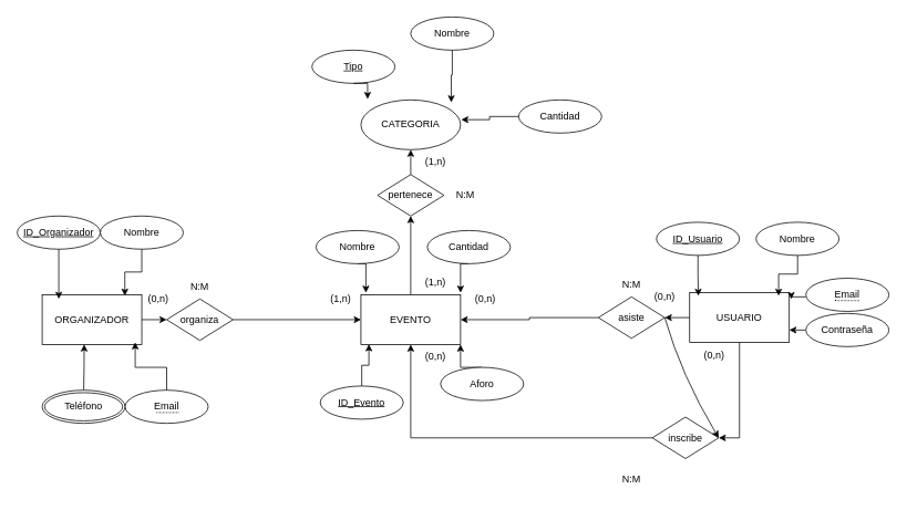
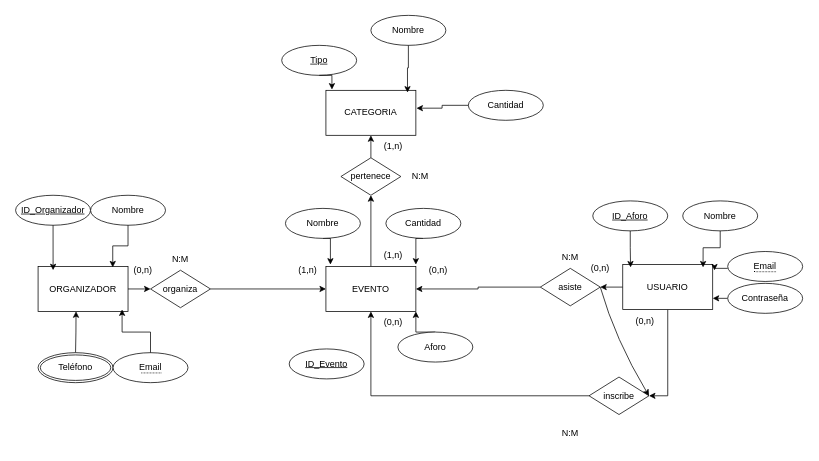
  <mxCell id="0" />
  <mxCell id="1" parent="0" />
  <mxCell id="2" style="edgeStyle=orthogonalEdgeStyle;rounded=0;orthogonalLoop=1;jettySize=auto;html=1;exitX=1;exitY=0.5;exitDx=0;exitDy=0;entryX=0;entryY=0.5;entryDx=0;entryDy=0;" parent="1" source="3" target="10" edge="1"><mxGeometry relative="1" as="geometry" /></mxCell>
  <mxCell id="3" value="ORGANIZADOR" style="rounded=0;whiteSpace=wrap;html=1;" parent="1" vertex="1"><mxGeometry x="50" y="355" width="120" height="60" as="geometry" /></mxCell>
  <mxCell id="4" style="edgeStyle=orthogonalEdgeStyle;rounded=0;orthogonalLoop=1;jettySize=auto;html=1;exitX=0;exitY=0.5;exitDx=0;exitDy=0;entryX=1;entryY=0.5;entryDx=0;entryDy=0;" parent="1" source="6" target="12" edge="1"><mxGeometry relative="1" as="geometry" /></mxCell>
  <mxCell id="5" style="edgeStyle=orthogonalEdgeStyle;rounded=0;orthogonalLoop=1;jettySize=auto;html=1;exitX=0.5;exitY=1;exitDx=0;exitDy=0;entryX=1;entryY=0.5;entryDx=0;entryDy=0;" parent="1" source="6" target="14" edge="1"><mxGeometry relative="1" as="geometry"><mxPoint x="889.957" y="482.5" as="targetPoint" /></mxGeometry></mxCell>
  <mxCell id="6" value="USUARIO" style="rounded=0;whiteSpace=wrap;html=1;" parent="1" vertex="1"><mxGeometry x="830" y="352.5" width="120" height="60" as="geometry" /></mxCell>
  <mxCell id="7" style="edgeStyle=orthogonalEdgeStyle;rounded=0;orthogonalLoop=1;jettySize=auto;html=1;exitX=0.5;exitY=0;exitDx=0;exitDy=0;entryX=0.5;entryY=1;entryDx=0;entryDy=0;" parent="1" source="8" target="27" edge="1"><mxGeometry relative="1" as="geometry" /></mxCell>
  <mxCell id="8" value="EVENTO" style="rounded=0;whiteSpace=wrap;html=1;" parent="1" vertex="1"><mxGeometry x="434" y="355" width="120" height="60" as="geometry" /></mxCell>
  <mxCell id="9" style="edgeStyle=orthogonalEdgeStyle;rounded=0;orthogonalLoop=1;jettySize=auto;html=1;exitX=1;exitY=0.5;exitDx=0;exitDy=0;entryX=0;entryY=0.5;entryDx=0;entryDy=0;" parent="1" source="10" target="8" edge="1"><mxGeometry relative="1" as="geometry" /></mxCell>
  <mxCell id="10" value="organiza" style="shape=rhombus;html=1;dashed=0;whiteSpace=wrap;perimeter=rhombusPerimeter;" parent="1" vertex="1"><mxGeometry x="200" y="360" width="80" height="50" as="geometry" /></mxCell>
  <mxCell id="11" style="edgeStyle=orthogonalEdgeStyle;rounded=0;orthogonalLoop=1;jettySize=auto;html=1;exitX=0;exitY=0.5;exitDx=0;exitDy=0;entryX=1;entryY=0.5;entryDx=0;entryDy=0;" parent="1" source="12" target="8" edge="1"><mxGeometry relative="1" as="geometry" /></mxCell>
  <mxCell id="12" value="asiste" style="shape=rhombus;html=1;dashed=0;whiteSpace=wrap;perimeter=rhombusPerimeter;" parent="1" vertex="1"><mxGeometry x="720" y="357.5" width="80" height="50" as="geometry" /></mxCell>
  <mxCell id="13" style="edgeStyle=orthogonalEdgeStyle;rounded=0;orthogonalLoop=1;jettySize=auto;html=1;exitX=0;exitY=0.5;exitDx=0;exitDy=0;entryX=0.5;entryY=1;entryDx=0;entryDy=0;" parent="1" source="14" target="8" edge="1"><mxGeometry relative="1" as="geometry" /></mxCell>
  <mxCell id="14" value="inscribe" style="shape=rhombus;html=1;dashed=0;whiteSpace=wrap;perimeter=rhombusPerimeter;" parent="1" vertex="1"><mxGeometry x="785" y="502.5" width="80" height="50" as="geometry" /></mxCell>
  <mxCell id="15" value="(0,n)" style="text;html=1;align=center;verticalAlign=middle;whiteSpace=wrap;rounded=0;" parent="1" vertex="1"><mxGeometry x="160" y="345" width="60" height="30" as="geometry" /></mxCell>
  <mxCell id="16" value="(1,n)" style="text;html=1;align=center;verticalAlign=middle;whiteSpace=wrap;rounded=0;" parent="1" vertex="1"><mxGeometry x="380" y="345" width="60" height="30" as="geometry" /></mxCell>
  <mxCell id="17" value="(0,n)" style="text;html=1;align=center;verticalAlign=middle;whiteSpace=wrap;rounded=0;" parent="1" vertex="1"><mxGeometry x="554" y="345" width="60" height="30" as="geometry" /></mxCell>
  <mxCell id="18" value="N:M" style="text;html=1;align=center;verticalAlign=middle;whiteSpace=wrap;rounded=0;" parent="1" vertex="1"><mxGeometry x="210" y="330" width="60" height="30" as="geometry" /></mxCell>
  <mxCell id="19" value="N:M" style="text;html=1;align=center;verticalAlign=middle;whiteSpace=wrap;rounded=0;" parent="1" vertex="1"><mxGeometry x="730" y="327.5" width="60" height="30" as="geometry" /></mxCell>
  <mxCell id="20" value="(0,n)" style="text;html=1;align=center;verticalAlign=middle;whiteSpace=wrap;rounded=0;" parent="1" vertex="1"><mxGeometry x="770" y="342.5" width="60" height="30" as="geometry" /></mxCell>
  <mxCell id="21" value="(0,n)" style="text;html=1;align=center;verticalAlign=middle;whiteSpace=wrap;rounded=0;" parent="1" vertex="1"><mxGeometry x="494" y="415" width="60" height="30" as="geometry" /></mxCell>
  <mxCell id="22" value="(0,n)" style="text;html=1;align=center;verticalAlign=middle;whiteSpace=wrap;rounded=0;" parent="1" vertex="1"><mxGeometry x="830" y="412.5" width="60" height="30" as="geometry" /></mxCell>
  <mxCell id="23" value="N:M" style="text;html=1;align=center;verticalAlign=middle;whiteSpace=wrap;rounded=0;" parent="1" vertex="1"><mxGeometry x="730" y="562.5" width="60" height="30" as="geometry" /></mxCell>
  <mxCell id="24" value="" style="endArrow=classic;html=1;rounded=0;entryX=1;entryY=0.5;entryDx=0;entryDy=0;exitX=1;exitY=0.5;exitDx=0;exitDy=0;curved=1;" parent="1" source="12" target="14" edge="1"><mxGeometry width="50" height="50" relative="1" as="geometry"><mxPoint x="670" y="512.5" as="sourcePoint" /><mxPoint x="720" y="462.5" as="targetPoint" /><Array as="points"><mxPoint x="820" y="452.5" /></Array></mxGeometry></mxCell>
- <mxCell id="25" value="CATEGORIA" style="ellipse;whiteSpace=wrap;html=1;" parent="1" vertex="1"><mxGeometry x="434" y="120" width="120" height="60" as="geometry" /></mxCell>
+ <mxCell id="25" value="CATEGORIA" style="rounded=0;whiteSpace=wrap;html=1;" parent="1" vertex="1"><mxGeometry x="434" y="120" width="120" height="60" as="geometry" /></mxCell>
  <mxCell id="26" style="edgeStyle=orthogonalEdgeStyle;rounded=0;orthogonalLoop=1;jettySize=auto;html=1;exitX=0.5;exitY=0;exitDx=0;exitDy=0;entryX=0.5;entryY=1;entryDx=0;entryDy=0;" parent="1" source="27" target="25" edge="1"><mxGeometry relative="1" as="geometry" /></mxCell>
  <mxCell id="27" value="pertenece" style="shape=rhombus;html=1;dashed=0;whiteSpace=wrap;perimeter=rhombusPerimeter;" parent="1" vertex="1"><mxGeometry x="454" y="210" width="80" height="50" as="geometry" /></mxCell>
  <mxCell id="28" value="N:M" style="text;html=1;align=center;verticalAlign=middle;whiteSpace=wrap;rounded=0;" parent="1" vertex="1"><mxGeometry x="530" y="220" width="60" height="30" as="geometry" /></mxCell>
  <mxCell id="29" value="(1,n)" style="text;html=1;align=center;verticalAlign=middle;whiteSpace=wrap;rounded=0;" parent="1" vertex="1"><mxGeometry x="494" y="180" width="60" height="30" as="geometry" /></mxCell>
  <mxCell id="30" value="(1,n)" style="text;html=1;align=center;verticalAlign=middle;whiteSpace=wrap;rounded=0;" parent="1" vertex="1"><mxGeometry x="494" y="325" width="60" height="30" as="geometry" /></mxCell>
- <mxCell id="31" value="ID_Usuario" style="ellipse;whiteSpace=wrap;html=1;align=center;fontStyle=4;" vertex="1" parent="1"><mxGeometry x="790" y="267.5" width="100" height="40" as="geometry" /></mxCell>
+ <mxCell id="31" value="ID_Aforo" style="ellipse;whiteSpace=wrap;html=1;align=center;fontStyle=4;" vertex="1" parent="1"><mxGeometry x="790" y="267.5" width="100" height="40" as="geometry" /></mxCell>
  <mxCell id="32" value="Nombre" style="ellipse;whiteSpace=wrap;html=1;align=center;" vertex="1" parent="1"><mxGeometry x="910" y="267.5" width="100" height="40" as="geometry" /></mxCell>
  <mxCell id="33" style="edgeStyle=orthogonalEdgeStyle;rounded=0;orthogonalLoop=1;jettySize=auto;html=1;exitX=0;exitY=0.5;exitDx=0;exitDy=0;entryX=1;entryY=0.75;entryDx=0;entryDy=0;" edge="1" parent="1" source="34" target="6"><mxGeometry relative="1" as="geometry" /></mxCell>
  <mxCell id="34" value="Contraseña" style="ellipse;whiteSpace=wrap;html=1;align=center;" vertex="1" parent="1"><mxGeometry x="970" y="377.5" width="100" height="40" as="geometry" /></mxCell>
  <mxCell id="35" style="edgeStyle=orthogonalEdgeStyle;rounded=0;orthogonalLoop=1;jettySize=auto;html=1;exitX=0.5;exitY=1;exitDx=0;exitDy=0;entryX=0.087;entryY=0.063;entryDx=0;entryDy=0;entryPerimeter=0;" edge="1" parent="1" source="31" target="6"><mxGeometry relative="1" as="geometry" /></mxCell>
  <mxCell id="36" style="edgeStyle=orthogonalEdgeStyle;rounded=0;orthogonalLoop=1;jettySize=auto;html=1;exitX=0.5;exitY=1;exitDx=0;exitDy=0;entryX=0.893;entryY=0.063;entryDx=0;entryDy=0;entryPerimeter=0;" edge="1" parent="1" source="32" target="6"><mxGeometry relative="1" as="geometry" /></mxCell>
  <mxCell id="37" style="edgeStyle=orthogonalEdgeStyle;rounded=0;orthogonalLoop=1;jettySize=auto;html=1;exitX=0;exitY=0.5;exitDx=0;exitDy=0;entryX=1.02;entryY=0.13;entryDx=0;entryDy=0;entryPerimeter=0;" edge="1" parent="1" target="6"><mxGeometry relative="1" as="geometry"><mxPoint x="970" y="357.5" as="sourcePoint" /></mxGeometry></mxCell>
  <mxCell id="38" value="Tipo" style="ellipse;whiteSpace=wrap;html=1;align=center;fontStyle=4;" vertex="1" parent="1"><mxGeometry x="375" y="60" width="100" height="40" as="geometry" /></mxCell>
  <mxCell id="39" value="ID_Evento" style="ellipse;whiteSpace=wrap;html=1;align=center;fontStyle=4;" vertex="1" parent="1"><mxGeometry x="385" y="465" width="100" height="40" as="geometry" /></mxCell>
  <mxCell id="40" value="ID_Organizador" style="ellipse;whiteSpace=wrap;html=1;align=center;fontStyle=4;" vertex="1" parent="1"><mxGeometry x="20" y="260" width="100" height="40" as="geometry" /></mxCell>
- <mxCell id="41" style="edgeStyle=orthogonalEdgeStyle;rounded=0;orthogonalLoop=1;jettySize=auto;html=1;exitX=0.5;exitY=0;exitDx=0;exitDy=0;entryX=0.08;entryY=0.993;entryDx=0;entryDy=0;entryPerimeter=0;" edge="1" parent="1" source="39" target="8"><mxGeometry relative="1" as="geometry" /></mxCell>
  <mxCell id="42" style="edgeStyle=orthogonalEdgeStyle;rounded=0;orthogonalLoop=1;jettySize=auto;html=1;exitX=0.5;exitY=1;exitDx=0;exitDy=0;entryX=0.167;entryY=0.083;entryDx=0;entryDy=0;entryPerimeter=0;" edge="1" parent="1" source="40" target="3"><mxGeometry relative="1" as="geometry" /></mxCell>
  <mxCell id="43" style="edgeStyle=orthogonalEdgeStyle;rounded=0;orthogonalLoop=1;jettySize=auto;html=1;exitX=0.5;exitY=1;exitDx=0;exitDy=0;entryX=0.067;entryY=-0.017;entryDx=0;entryDy=0;entryPerimeter=0;" edge="1" parent="1" source="38" target="25"><mxGeometry relative="1" as="geometry" /></mxCell>
  <mxCell id="44" value="Nombre" style="ellipse;whiteSpace=wrap;html=1;align=center;" vertex="1" parent="1"><mxGeometry x="494" y="20" width="100" height="40" as="geometry" /></mxCell>
  <mxCell id="45" value="Cantidad" style="ellipse;whiteSpace=wrap;html=1;align=center;" vertex="1" parent="1"><mxGeometry x="624" y="120" width="100" height="40" as="geometry" /></mxCell>
  <mxCell id="46" style="edgeStyle=orthogonalEdgeStyle;rounded=0;orthogonalLoop=1;jettySize=auto;html=1;exitX=0.5;exitY=1;exitDx=0;exitDy=0;entryX=0.907;entryY=0.05;entryDx=0;entryDy=0;entryPerimeter=0;" edge="1" parent="1" source="44" target="25"><mxGeometry relative="1" as="geometry" /></mxCell>
  <mxCell id="47" style="edgeStyle=orthogonalEdgeStyle;rounded=0;orthogonalLoop=1;jettySize=auto;html=1;exitX=0;exitY=0.5;exitDx=0;exitDy=0;entryX=1.007;entryY=0.397;entryDx=0;entryDy=0;entryPerimeter=0;" edge="1" parent="1" source="45" target="25"><mxGeometry relative="1" as="geometry" /></mxCell>
  <mxCell id="48" value="Nombre" style="ellipse;whiteSpace=wrap;html=1;align=center;" vertex="1" parent="1"><mxGeometry x="120" y="260" width="100" height="40" as="geometry" /></mxCell>
  <mxCell id="49" style="edgeStyle=orthogonalEdgeStyle;rounded=0;orthogonalLoop=1;jettySize=auto;html=1;exitX=0.5;exitY=1;exitDx=0;exitDy=0;entryX=0.83;entryY=0.02;entryDx=0;entryDy=0;entryPerimeter=0;" edge="1" parent="1" source="48" target="3"><mxGeometry relative="1" as="geometry" /></mxCell>
  <mxCell id="50" style="edgeStyle=orthogonalEdgeStyle;rounded=0;orthogonalLoop=1;jettySize=auto;html=1;exitX=0.5;exitY=1;exitDx=0;exitDy=0;entryX=1;entryY=0.25;entryDx=0;entryDy=0;" edge="1" parent="1" source="51" target="16"><mxGeometry relative="1" as="geometry" /></mxCell>
  <mxCell id="51" value="Nombre" style="ellipse;whiteSpace=wrap;html=1;align=center;" vertex="1" parent="1"><mxGeometry x="380" y="277.5" width="100" height="40" as="geometry" /></mxCell>
  <mxCell id="52" style="edgeStyle=orthogonalEdgeStyle;rounded=0;orthogonalLoop=1;jettySize=auto;html=1;exitX=0.5;exitY=1;exitDx=0;exitDy=0;entryX=0;entryY=0.25;entryDx=0;entryDy=0;strokeColor=default;" edge="1" parent="1" source="53" target="17"><mxGeometry relative="1" as="geometry" /></mxCell>
  <mxCell id="53" value="Cantidad" style="ellipse;whiteSpace=wrap;html=1;align=center;" vertex="1" parent="1"><mxGeometry x="514" y="277.5" width="100" height="40" as="geometry" /></mxCell>
  <mxCell id="54" style="edgeStyle=orthogonalEdgeStyle;rounded=0;orthogonalLoop=1;jettySize=auto;html=1;exitX=0.5;exitY=0;exitDx=0;exitDy=0;entryX=1;entryY=1;entryDx=0;entryDy=0;" edge="1" parent="1" source="55" target="8"><mxGeometry relative="1" as="geometry" /></mxCell>
  <mxCell id="55" value="Aforo" style="ellipse;whiteSpace=wrap;html=1;align=center;" vertex="1" parent="1"><mxGeometry x="530" y="442.5" width="100" height="40" as="geometry" /></mxCell>
  <mxCell id="56" style="edgeStyle=orthogonalEdgeStyle;rounded=0;orthogonalLoop=1;jettySize=auto;html=1;exitX=0.5;exitY=0;exitDx=0;exitDy=0;entryX=0.422;entryY=0.997;entryDx=0;entryDy=0;entryPerimeter=0;" edge="1" parent="1" target="3"><mxGeometry relative="1" as="geometry"><mxPoint x="100" y="470" as="sourcePoint" /></mxGeometry></mxCell>
  <mxCell id="57" value="&lt;span style=&quot;border-bottom: 1px dotted&quot;&gt;Email&lt;/span&gt;" style="ellipse;whiteSpace=wrap;html=1;align=center;" vertex="1" parent="1"><mxGeometry x="970" y="335" width="100" height="40" as="geometry" /></mxCell>
  <mxCell id="58" value="Teléfono" style="ellipse;shape=doubleEllipse;margin=3;whiteSpace=wrap;html=1;align=center;" vertex="1" parent="1"><mxGeometry x="50" y="470" width="100" height="40" as="geometry" /></mxCell>
  <mxCell id="59" value="&lt;span style=&quot;border-bottom: 1px dotted&quot;&gt;Email&lt;/span&gt;" style="ellipse;whiteSpace=wrap;html=1;align=center;" vertex="1" parent="1"><mxGeometry x="150" y="470" width="100" height="40" as="geometry" /></mxCell>
  <mxCell id="60" style="edgeStyle=orthogonalEdgeStyle;rounded=0;orthogonalLoop=1;jettySize=auto;html=1;exitX=0.5;exitY=0;exitDx=0;exitDy=0;entryX=0.934;entryY=0.955;entryDx=0;entryDy=0;entryPerimeter=0;" edge="1" parent="1" source="59" target="3"><mxGeometry relative="1" as="geometry" /></mxCell>
